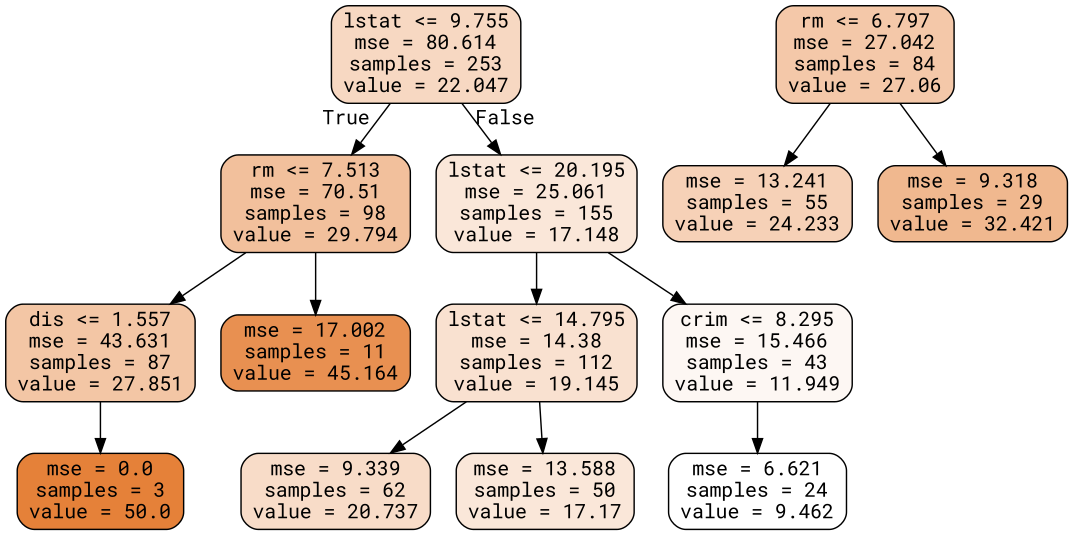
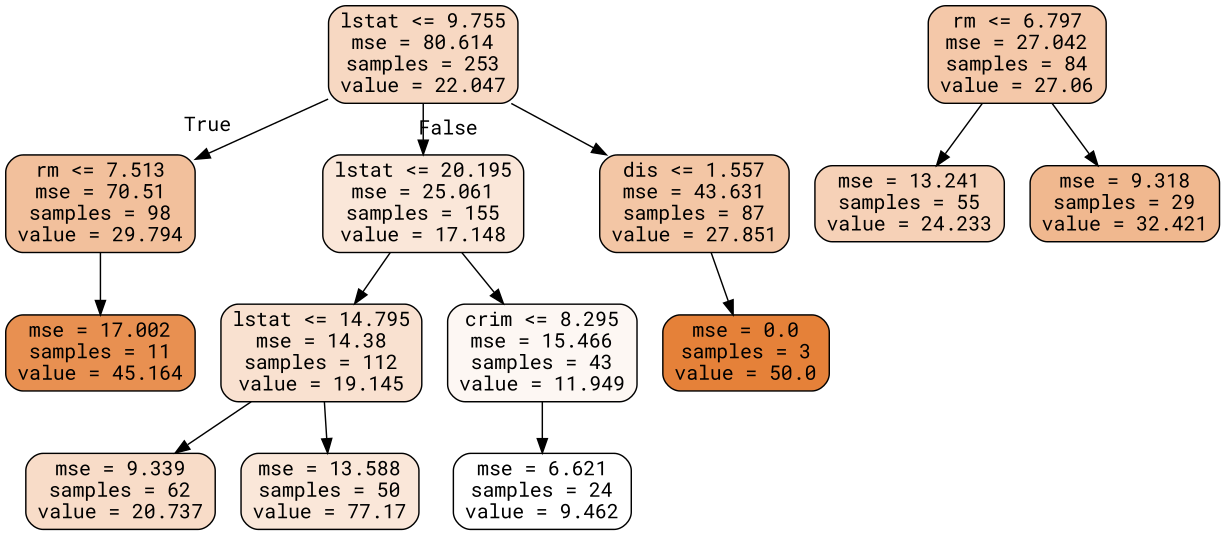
  digraph {
    fontname="Roboto Mono"
    node [color=black fillcolor="#fae7d9" fontname="Roboto Mono" shape=box style="filled, rounded"]
    edge [fontname="Roboto Mono"]
    n1 [fillcolor="#f7d8c2" label="lstat <= 9.755\nmse = 80.614\nsamples = 253\nvalue = 22.047"]
    n2 [fillcolor="#f2c09c" label="rm <= 7.513\nmse = 70.51\nsamples = 98\nvalue = 29.794"]
    n3 [label="lstat <= 20.195\nmse = 25.061\nsamples = 155\nvalue = 17.148"]
    n4 [fillcolor="#f3c6a5" label="dis <= 1.557\nmse = 43.631\nsamples = 87\nvalue = 27.851"]
    n5 [fillcolor="#e89051" label="mse = 17.002\nsamples = 11\nvalue = 45.164"]
    n6 [fillcolor="#f9e1d0" label="lstat <= 14.795\nmse = 14.38\nsamples = 112\nvalue = 19.145"]
    n7 [fillcolor="#fdf7f3" label="crim <= 8.295\nmse = 15.466\nsamples = 43\nvalue = 11.949"]
    n8 [fillcolor="#e58139" label="mse = 0.0\nsamples = 3\nvalue = 50.0"]
    n9 [fillcolor="#f4c8a9" label="rm <= 6.797\nmse = 27.042\nsamples = 84\nvalue = 27.06"]
    n10 [fillcolor="#f6d1b7" label="mse = 13.241\nsamples = 55\nvalue = 24.233"]
    n11 [fillcolor="#f0b88f" label="mse = 9.318\nsamples = 29\nvalue = 32.421"]
    n12 [fillcolor="#f8dcc8" label="mse = 9.339\nsamples = 62\nvalue = 20.737"]
-   n13 [label="mse = 13.588\nsamples = 50\nvalue = 17.17"]
+   n13 [label="mse = 13.588\nsamples = 50\nvalue = 77.17"]
    n14 [fillcolor="#ffffff" label="mse = 6.621\nsamples = 24\nvalue = 9.462"]
    n1 -> n2 [headlabel=True labelangle=45 labeldistance=2.5]
    n1 -> n3 [headlabel=False labelangle=-45 labeldistance=2.5]
-   n2 -> n4
+   n1 -> n4
    n2 -> n5
    n3 -> n6
    n3 -> n7
    n4 -> n8
    n6 -> n12
    n6 -> n13
    n7 -> n14
    n9 -> n10
    n9 -> n11
  }
